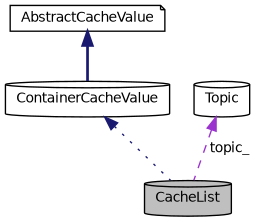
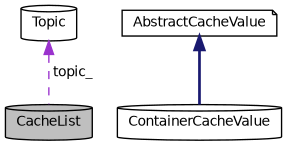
  digraph {
    node [color=black fillcolor=white fontname=Helvetica fontsize=10 shape=cylinder style=filled]
    edge [color=midnightblue dir=back fontname=Helvetica fontsize=10 labelfontname=Helvetica labelfontsize=10]
    n1 [fillcolor=grey75 fontcolor=black height=0.2 label=CacheList width=0.4]
    n2 [height=0.2 label=ContainerCacheValue width=0.4]
    n3 [height=0.2 label=AbstractCacheValue shape=note width=0.4]
    n4 [height=0.2 label=Topic width=0.4]
-   n2 -> n1 [style=dotted]
    n3 -> n2 [style=bold]
    n4 -> n1 [color=darkorchid3 label=" topic_" style=dashed]
  }
